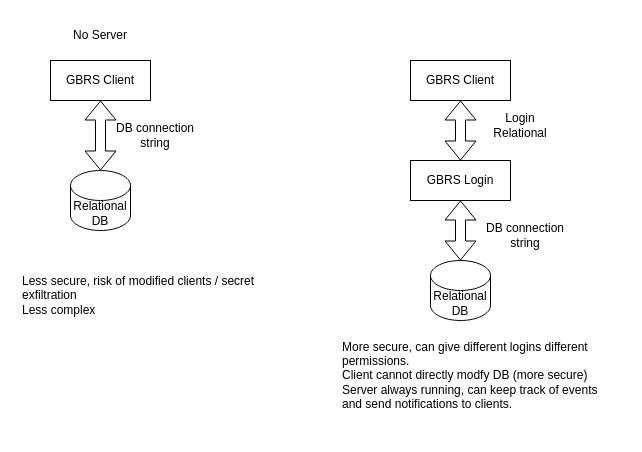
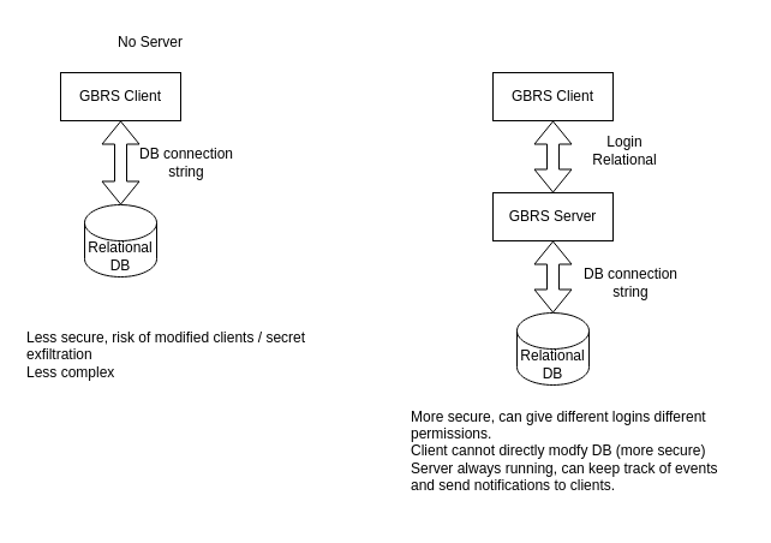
  <mxCell id="0" />
  <mxCell id="1" parent="0" />
- <mxCell id="2" value="No Server" style="text;html=1;strokeColor=none;fillColor=none;align=center;verticalAlign=middle;whiteSpace=wrap;rounded=0;" vertex="1" parent="1"><mxGeometry x="60" y="20" width="80" height="30" as="geometry" /></mxCell>
+ <mxCell id="2" value="No Server" style="text;html=1;strokeColor=none;fillColor=none;align=center;verticalAlign=middle;whiteSpace=wrap;rounded=0;" vertex="1" parent="1"><mxGeometry x="85" y="20" width="80" height="30" as="geometry" /></mxCell>
  <mxCell id="3" value="Relational&lt;br&gt;DB" style="shape=cylinder3;whiteSpace=wrap;html=1;boundedLbl=1;backgroundOutline=1;size=15;" vertex="1" parent="1"><mxGeometry x="70" y="170" width="60" height="60" as="geometry" /></mxCell>
  <mxCell id="4" value="GBRS Client" style="rounded=0;whiteSpace=wrap;html=1;" vertex="1" parent="1"><mxGeometry x="50" y="60" width="100" height="40" as="geometry" /></mxCell>
  <mxCell id="5" value="" style="shape=flexArrow;endArrow=classic;startArrow=classic;html=1;rounded=0;entryX=0.5;entryY=1;entryDx=0;entryDy=0;exitX=0.5;exitY=0;exitDx=0;exitDy=0;exitPerimeter=0;" edge="1" parent="1" source="3" target="4"><mxGeometry width="100" height="100" relative="1" as="geometry"><mxPoint x="180" y="210" as="sourcePoint" /><mxPoint x="280" y="110" as="targetPoint" /></mxGeometry></mxCell>
  <mxCell id="6" value="DB connection string" style="text;html=1;strokeColor=none;fillColor=none;align=center;verticalAlign=middle;whiteSpace=wrap;rounded=0;" vertex="1" parent="1"><mxGeometry x="110" y="120" width="90" height="30" as="geometry" /></mxCell>
  <mxCell id="7" value="Relational&lt;br&gt;DB" style="shape=cylinder3;whiteSpace=wrap;html=1;boundedLbl=1;backgroundOutline=1;size=15;" vertex="1" parent="1"><mxGeometry x="430" y="260" width="60" height="60" as="geometry" /></mxCell>
- <mxCell id="8" value="GBRS Login" style="rounded=0;whiteSpace=wrap;html=1;" vertex="1" parent="1"><mxGeometry x="410" y="160" width="100" height="40" as="geometry" /></mxCell>
+ <mxCell id="8" value="GBRS Server" style="rounded=0;whiteSpace=wrap;html=1;" vertex="1" parent="1"><mxGeometry x="410" y="160" width="100" height="40" as="geometry" /></mxCell>
  <mxCell id="9" value="GBRS Client" style="rounded=0;whiteSpace=wrap;html=1;" vertex="1" parent="1"><mxGeometry x="410" y="60" width="100" height="40" as="geometry" /></mxCell>
  <mxCell id="10" value="" style="shape=flexArrow;endArrow=classic;startArrow=classic;html=1;rounded=0;entryX=0.5;entryY=1;entryDx=0;entryDy=0;exitX=0.5;exitY=0;exitDx=0;exitDy=0;exitPerimeter=0;" edge="1" parent="1" source="7" target="8"><mxGeometry width="100" height="100" relative="1" as="geometry"><mxPoint x="370" y="330" as="sourcePoint" /><mxPoint x="470" y="230" as="targetPoint" /></mxGeometry></mxCell>
  <mxCell id="11" value="" style="shape=flexArrow;endArrow=classic;startArrow=classic;html=1;rounded=0;entryX=0.5;entryY=1;entryDx=0;entryDy=0;exitX=0.5;exitY=0;exitDx=0;exitDy=0;" edge="1" parent="1" source="8" target="9"><mxGeometry width="100" height="100" relative="1" as="geometry"><mxPoint x="180" y="250" as="sourcePoint" /><mxPoint x="280" y="150" as="targetPoint" /></mxGeometry></mxCell>
  <mxCell id="12" value="Login Relational" style="text;html=1;strokeColor=none;fillColor=none;align=center;verticalAlign=middle;whiteSpace=wrap;rounded=0;" vertex="1" parent="1"><mxGeometry x="490" y="110" width="60" height="30" as="geometry" /></mxCell>
  <mxCell id="13" value="DB connection string" style="text;html=1;strokeColor=none;fillColor=none;align=center;verticalAlign=middle;whiteSpace=wrap;rounded=0;" vertex="1" parent="1"><mxGeometry x="480" y="220" width="90" height="30" as="geometry" /></mxCell>
  <mxCell id="14" value="Less secure, risk of modified clients / secret exfiltration&lt;br&gt;Less complex&lt;span style=&quot;color: rgba(0 , 0 , 0 , 0) ; font-family: monospace ; font-size: 0px&quot;&gt;%3CmxGraphModel%3E%3Croot%3E%3CmxCell%20id%3D%220%22%2F%3E%3CmxCell%20id%3D%221%22%20parent%3D%220%22%2F%3E%3CmxCell%20id%3D%222%22%20value%3D%22DB%20connection%20string%22%20style%3D%22text%3Bhtml%3D1%3BstrokeColor%3Dnone%3BfillColor%3Dnone%3Balign%3Dcenter%3BverticalAlign%3Dmiddle%3BwhiteSpace%3Dwrap%3Brounded%3D0%3B%22%20vertex%3D%221%22%20parent%3D%221%22%3E%3CmxGeometry%20x%3D%22250%22%20y%3D%22390%22%20width%3D%2290%22%20height%3D%2230%22%20as%3D%22geometry%22%2F%3E%3C%2FmxCell%3E%3C%2Froot%3E%3C%2FmxGraphModel%3E&lt;/span&gt;" style="text;html=1;strokeColor=none;fillColor=none;align=left;verticalAlign=middle;whiteSpace=wrap;rounded=0;" vertex="1" parent="1"><mxGeometry x="20" y="240" width="240" height="110" as="geometry" /></mxCell>
  <mxCell id="15" value="More secure, can give different logins different permissions.&lt;br&gt;Client cannot directly modfy DB (more secure)&lt;br&gt;Server always running, can keep track of events and send notifications to clients." style="text;html=1;strokeColor=none;fillColor=none;align=left;verticalAlign=middle;whiteSpace=wrap;rounded=0;" vertex="1" parent="1"><mxGeometry x="340" y="320" width="280" height="110" as="geometry" /></mxCell>
